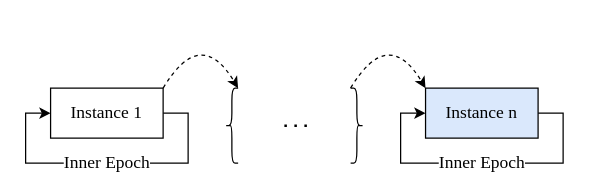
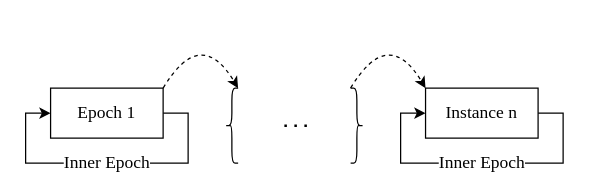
  <mxCell id="0" />
  <mxCell id="1" parent="0" />
  <mxCell id="2" value="Inner Epoch" style="edgeStyle=orthogonalEdgeStyle;rounded=0;orthogonalLoop=1;jettySize=auto;html=1;entryX=0;entryY=0.5;entryDx=0;entryDy=0;fontFamily=Times New Roman;fontSize=14;" edge="1" parent="1" source="3" target="3"><mxGeometry relative="1" as="geometry"><mxPoint x="39.97" y="140" as="targetPoint" /><Array as="points"><mxPoint x="150" y="90" /><mxPoint x="150" y="130" /><mxPoint x="20" y="130" /><mxPoint x="20" y="90" /></Array></mxGeometry></mxCell>
- <mxCell id="3" value="Instance 1" style="rounded=0;whiteSpace=wrap;html=1;fontFamily=Times New Roman;fontSize=14;" vertex="1" parent="1"><mxGeometry x="39.97" y="70" width="90.03" height="40" as="geometry" /></mxCell>
+ <mxCell id="3" value="Epoch 1" style="rounded=0;whiteSpace=wrap;html=1;fontFamily=Times New Roman;fontSize=14;" vertex="1" parent="1"><mxGeometry x="39.97" y="70" width="90.03" height="40" as="geometry" /></mxCell>
  <mxCell id="4" value="" style="shape=curlyBracket;whiteSpace=wrap;html=1;rounded=1;labelPosition=left;verticalLabelPosition=middle;align=right;verticalAlign=middle;fontFamily=Times New Roman;fontSize=14;" vertex="1" parent="1"><mxGeometry x="180" y="70" width="10" height="60" as="geometry" /></mxCell>
  <mxCell id="5" value="" style="shape=curlyBracket;whiteSpace=wrap;html=1;rounded=1;flipH=1;labelPosition=right;verticalLabelPosition=middle;align=left;verticalAlign=middle;fontFamily=Times New Roman;fontSize=14;" vertex="1" parent="1"><mxGeometry x="280" y="70" width="10" height="60" as="geometry" /></mxCell>
  <mxCell id="6" value="" style="endArrow=none;dashed=1;html=1;dashPattern=1 3;strokeWidth=2;rounded=0;fontFamily=Times New Roman;fontSize=14;" edge="1" parent="1"><mxGeometry width="50" height="50" relative="1" as="geometry"><mxPoint x="245" y="100" as="sourcePoint" /><mxPoint x="225" y="100" as="targetPoint" /></mxGeometry></mxCell>
  <mxCell id="7" value="Inner Epoch" style="edgeStyle=orthogonalEdgeStyle;rounded=0;orthogonalLoop=1;jettySize=auto;html=1;entryX=0;entryY=0.5;entryDx=0;entryDy=0;fontFamily=Times New Roman;fontSize=14;" edge="1" parent="1" source="8" target="8"><mxGeometry relative="1" as="geometry"><mxPoint x="339.94" y="140" as="targetPoint" /><Array as="points"><mxPoint x="449.97" y="90" /><mxPoint x="449.97" y="130" /><mxPoint x="319.97" y="130" /><mxPoint x="319.97" y="90" /></Array></mxGeometry></mxCell>
- <mxCell id="8" value="Instance n" style="rounded=0;whiteSpace=wrap;html=1;fontFamily=Times New Roman;fontSize=14;fillColor=#dae8fc;" vertex="1" parent="1"><mxGeometry x="339.94" y="70" width="90.03" height="40" as="geometry" /></mxCell>
+ <mxCell id="8" value="Instance n" style="rounded=0;whiteSpace=wrap;html=1;fontFamily=Times New Roman;fontSize=14;" vertex="1" parent="1"><mxGeometry x="339.94" y="70" width="90.03" height="40" as="geometry" /></mxCell>
  <mxCell id="9" value="" style="curved=1;endArrow=classic;html=1;rounded=0;fontFamily=Times New Roman;fontSize=14;exitX=1;exitY=0;exitDx=0;exitDy=0;entryX=0;entryY=0;entryDx=0;entryDy=0;dashed=1;" edge="1" parent="1" source="3"><mxGeometry width="50" height="50" relative="1" as="geometry"><mxPoint x="340" y="150" as="sourcePoint" /><mxPoint x="189.94" y="70" as="targetPoint" /><Array as="points"><mxPoint x="160" y="20" /></Array></mxGeometry></mxCell>
  <mxCell id="10" value="" style="curved=1;endArrow=classic;html=1;rounded=0;fontFamily=Times New Roman;fontSize=14;exitX=1;exitY=0;exitDx=0;exitDy=0;entryX=0;entryY=0;entryDx=0;entryDy=0;dashed=1;" edge="1" parent="1"><mxGeometry width="50" height="50" relative="1" as="geometry"><mxPoint x="279.97" y="70" as="sourcePoint" /><mxPoint x="339.91" y="70" as="targetPoint" /><Array as="points"><mxPoint x="309.97" y="20" /></Array></mxGeometry></mxCell>
